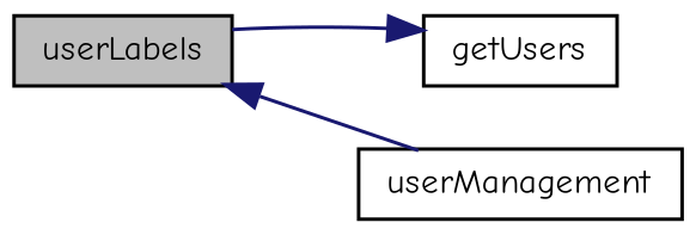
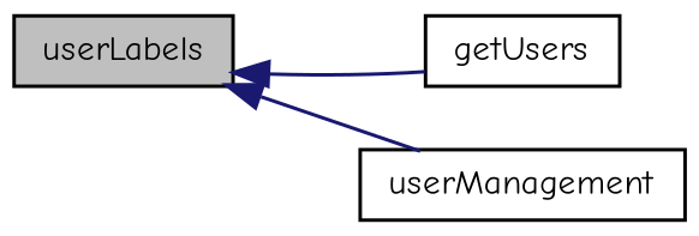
  digraph {
    fontname="Comic Neue"
    rankdir=LR
    node [color=black fillcolor=white fontname="Comic Neue" fontsize=10 shape=record style=filled]
    edge [color=midnightblue dir=back fontname="Comic Neue" fontsize=10 labelfontname=Helvetica labelfontsize=10 style=solid]
    n1 [fillcolor=grey75 fontcolor=black height=0.2 label=userLabels width=0.4]
    n2 [height=0.2 label=getUsers width=0.4]
    n3 [height=0.2 label=userManagement width=0.4]
-   n2 -> n1
+   n1 -> n2
    n1 -> n3
  }
